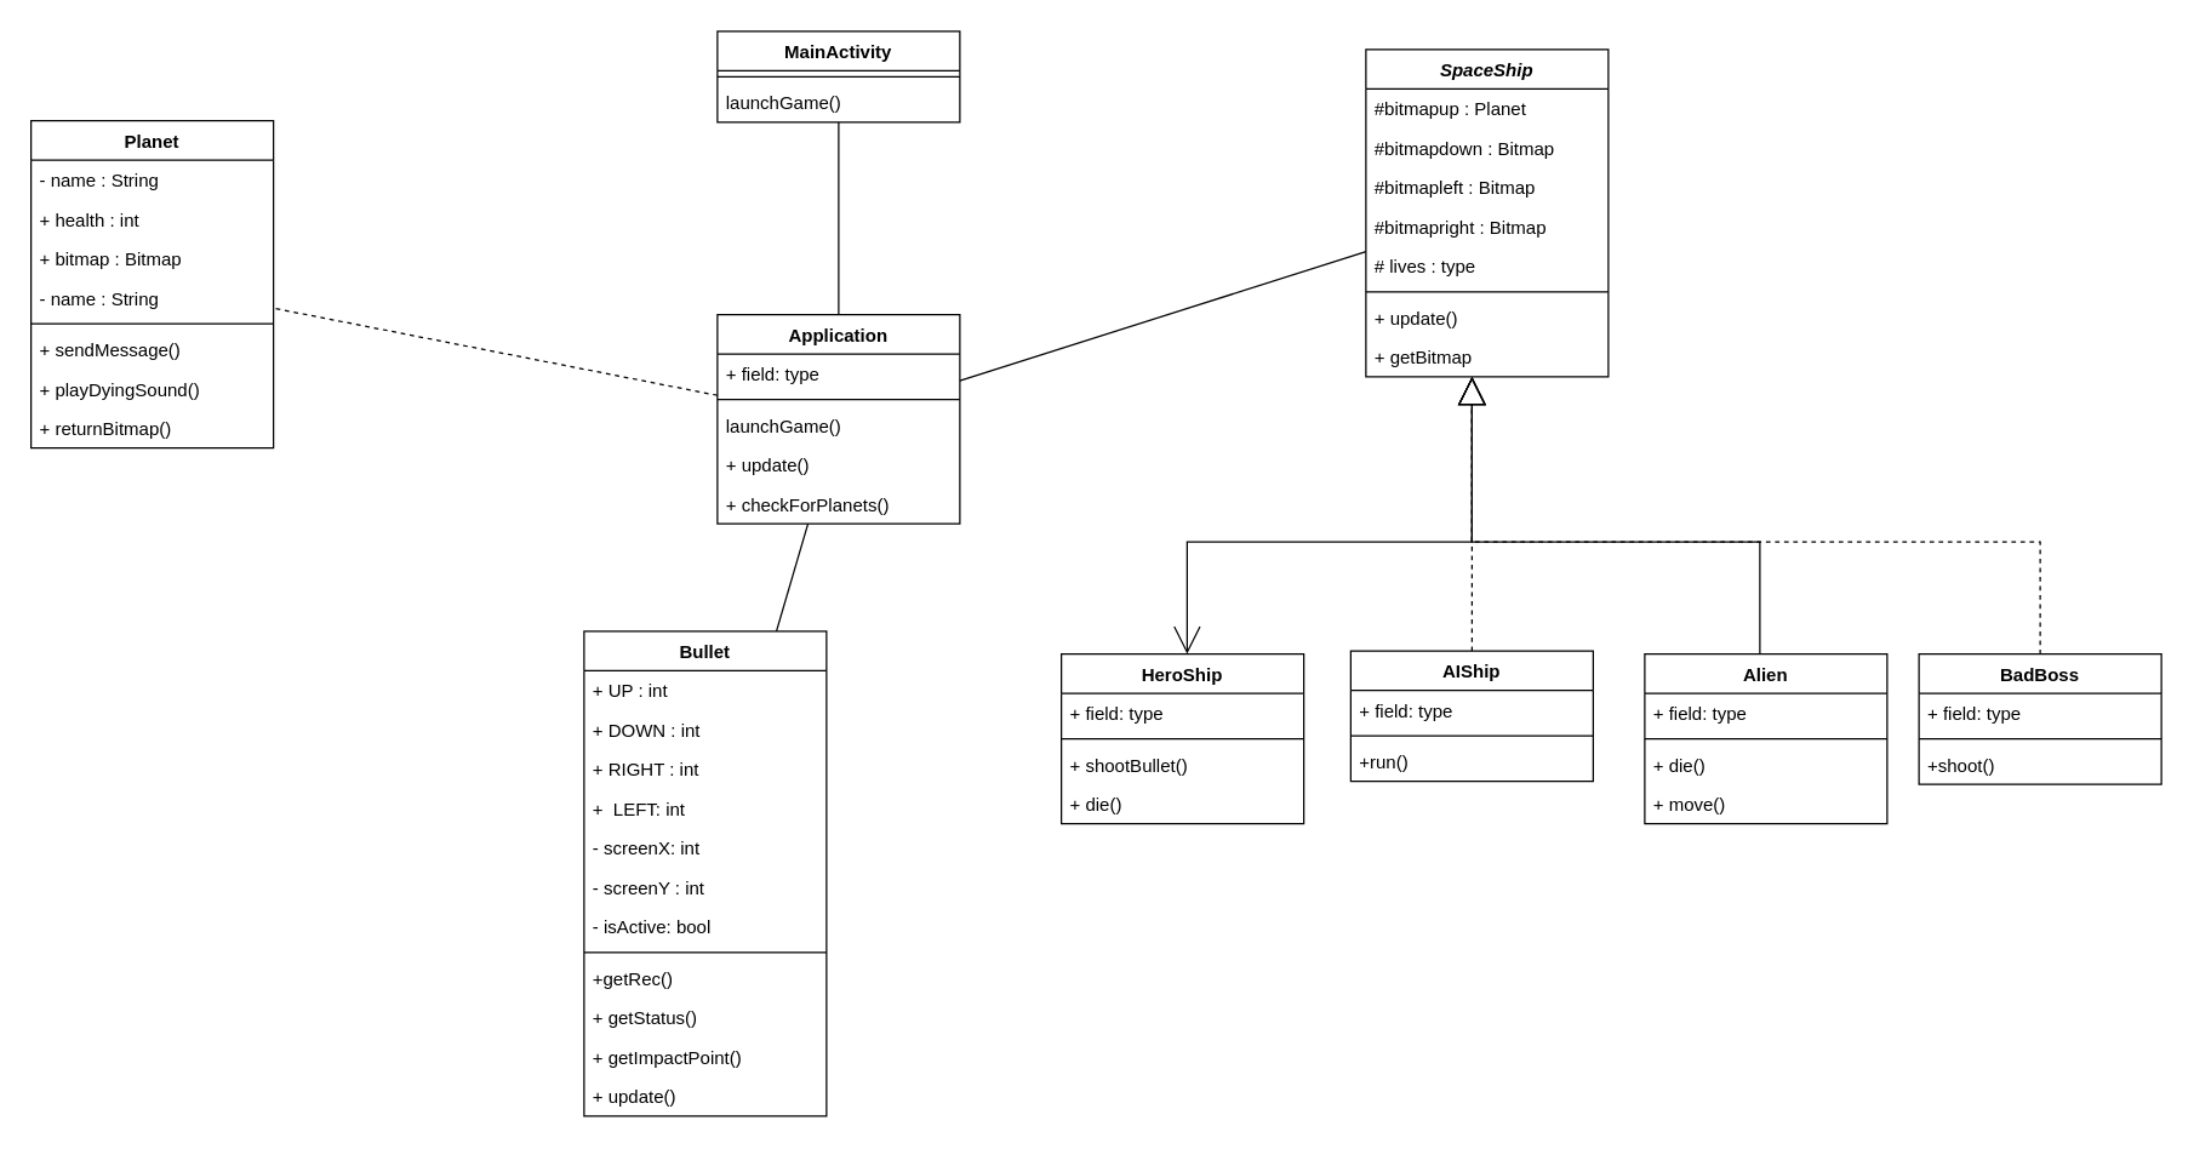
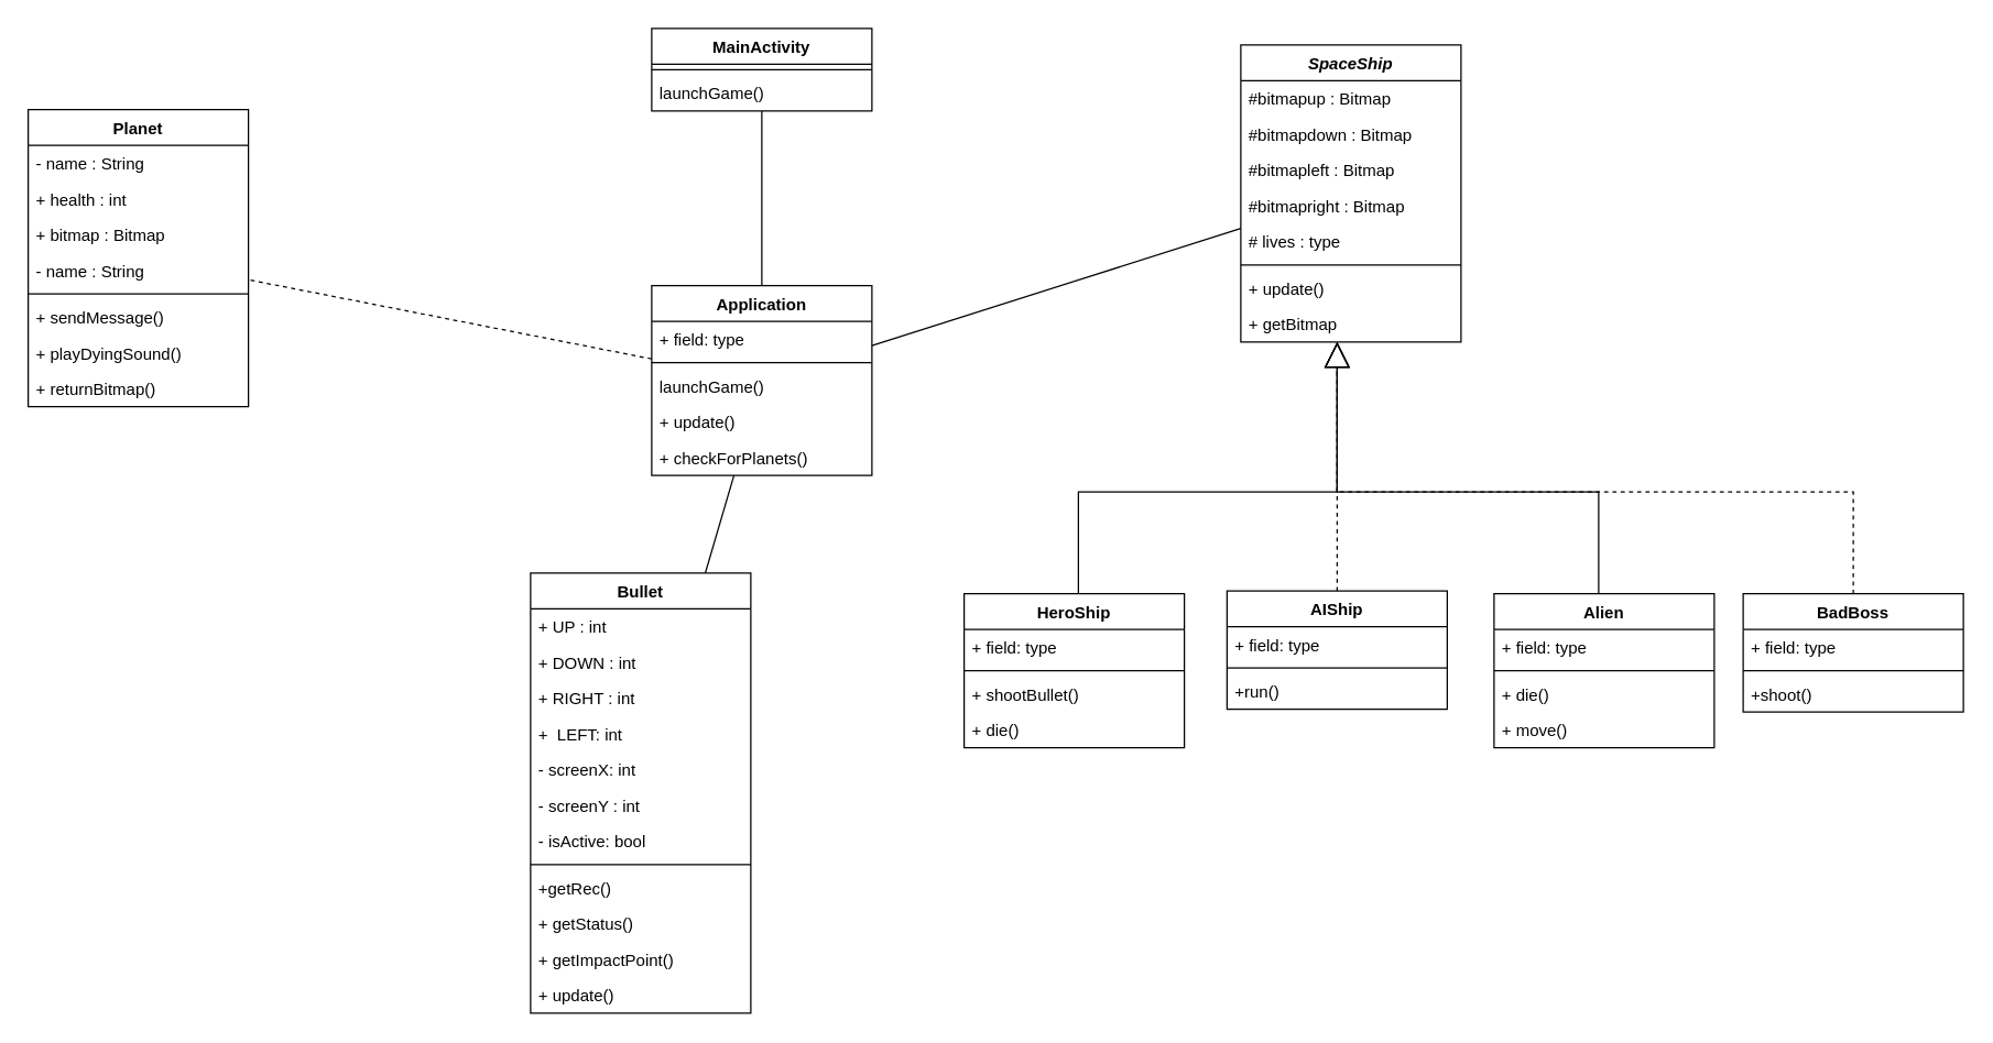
  <mxCell id="0" />
  <mxCell id="1" parent="0" />
  <mxCell id="2" value="" style="rounded=0;orthogonalLoop=1;jettySize=auto;html=1;endArrow=none;endFill=0;" edge="1" parent="1" source="3" target="8"><mxGeometry relative="1" as="geometry" /></mxCell>
  <mxCell id="3" value="MainActivity" style="swimlane;fontStyle=1;align=center;verticalAlign=top;childLayout=stackLayout;horizontal=1;startSize=26;horizontalStack=0;resizeParent=1;resizeParentMax=0;resizeLast=0;collapsible=1;marginBottom=0;" vertex="1" parent="1"><mxGeometry x="473" y="20" width="160" height="60" as="geometry" /></mxCell>
  <mxCell id="4" value="" style="line;strokeWidth=1;fillColor=none;align=left;verticalAlign=middle;spacingTop=-1;spacingLeft=3;spacingRight=3;rotatable=0;labelPosition=right;points=[];portConstraint=eastwest;" vertex="1" parent="3"><mxGeometry y="26" width="160" height="8" as="geometry" /></mxCell>
  <mxCell id="5" value="launchGame()" style="text;strokeColor=none;fillColor=none;align=left;verticalAlign=top;spacingLeft=4;spacingRight=4;overflow=hidden;rotatable=0;points=[[0,0.5],[1,0.5]];portConstraint=eastwest;" vertex="1" parent="3"><mxGeometry y="34" width="160" height="26" as="geometry" /></mxCell>
  <mxCell id="6" value="" style="edgeStyle=none;rounded=0;orthogonalLoop=1;jettySize=auto;html=1;endArrow=none;endFill=0;" edge="1" parent="1" source="8" target="15"><mxGeometry relative="1" as="geometry" /></mxCell>
  <mxCell id="7" value="" style="rounded=0;orthogonalLoop=1;jettySize=auto;html=1;startArrow=none;startFill=0;endArrow=none;endFill=0;startSize=18;endSize=16;dashed=1;" edge="1" parent="1" source="8" target="45"><mxGeometry relative="1" as="geometry" /></mxCell>
  <mxCell id="8" value="Application" style="swimlane;fontStyle=1;align=center;verticalAlign=top;childLayout=stackLayout;horizontal=1;startSize=26;horizontalStack=0;resizeParent=1;resizeParentMax=0;resizeLast=0;collapsible=1;marginBottom=0;" vertex="1" parent="1"><mxGeometry x="473" y="207" width="160" height="138" as="geometry" /></mxCell>
  <mxCell id="9" value="+ field: type" style="text;strokeColor=none;fillColor=none;align=left;verticalAlign=top;spacingLeft=4;spacingRight=4;overflow=hidden;rotatable=0;points=[[0,0.5],[1,0.5]];portConstraint=eastwest;" vertex="1" parent="8"><mxGeometry y="26" width="160" height="26" as="geometry" /></mxCell>
  <mxCell id="10" value="" style="line;strokeWidth=1;fillColor=none;align=left;verticalAlign=middle;spacingTop=-1;spacingLeft=3;spacingRight=3;rotatable=0;labelPosition=right;points=[];portConstraint=eastwest;" vertex="1" parent="8"><mxGeometry y="52" width="160" height="8" as="geometry" /></mxCell>
  <mxCell id="11" value="launchGame()" style="text;strokeColor=none;fillColor=none;align=left;verticalAlign=top;spacingLeft=4;spacingRight=4;overflow=hidden;rotatable=0;points=[[0,0.5],[1,0.5]];portConstraint=eastwest;" vertex="1" parent="8"><mxGeometry y="60" width="160" height="26" as="geometry" /></mxCell>
  <mxCell id="12" value="+ update()" style="text;strokeColor=none;fillColor=none;align=left;verticalAlign=top;spacingLeft=4;spacingRight=4;overflow=hidden;rotatable=0;points=[[0,0.5],[1,0.5]];portConstraint=eastwest;" vertex="1" parent="8"><mxGeometry y="86" width="160" height="26" as="geometry" /></mxCell>
  <mxCell id="13" value="+ checkForPlanets()" style="text;strokeColor=none;fillColor=none;align=left;verticalAlign=top;spacingLeft=4;spacingRight=4;overflow=hidden;rotatable=0;points=[[0,0.5],[1,0.5]];portConstraint=eastwest;" vertex="1" parent="8"><mxGeometry y="112" width="160" height="26" as="geometry" /></mxCell>
- <mxCell id="14" value="" style="edgeStyle=orthogonalEdgeStyle;rounded=0;orthogonalLoop=1;jettySize=auto;html=1;endArrow=open;endFill=0;startArrow=block;startFill=0;endSize=16;startSize=16;" edge="1" parent="1" source="15" target="24"><mxGeometry relative="1" as="geometry"><mxPoint x="971" y="301" as="sourcePoint" /><Array as="points"><mxPoint x="971" y="357" /><mxPoint x="783" y="357" /></Array></mxGeometry></mxCell>
+ <mxCell id="14" value="" style="edgeStyle=orthogonalEdgeStyle;rounded=0;orthogonalLoop=1;jettySize=auto;html=1;endArrow=none;endFill=0;startArrow=block;startFill=0;endSize=16;startSize=16;" edge="1" parent="1" source="15" target="24"><mxGeometry relative="1" as="geometry"><mxPoint x="971" y="301" as="sourcePoint" /><Array as="points"><mxPoint x="971" y="357" /><mxPoint x="783" y="357" /></Array></mxGeometry></mxCell>
  <mxCell id="15" value="SpaceShip" style="swimlane;fontStyle=3;align=center;verticalAlign=top;childLayout=stackLayout;horizontal=1;startSize=26;horizontalStack=0;resizeParent=1;resizeParentMax=0;resizeLast=0;collapsible=1;marginBottom=0;" vertex="1" parent="1"><mxGeometry x="901" y="32" width="160" height="216" as="geometry" /></mxCell>
- <mxCell id="16" value="#bitmapup : Planet&#10;" style="text;strokeColor=none;fillColor=none;align=left;verticalAlign=top;spacingLeft=4;spacingRight=4;overflow=hidden;rotatable=0;points=[[0,0.5],[1,0.5]];portConstraint=eastwest;" vertex="1" parent="15"><mxGeometry y="26" width="160" height="26" as="geometry" /></mxCell>
+ <mxCell id="16" value="#bitmapup : Bitmap&#10;" style="text;strokeColor=none;fillColor=none;align=left;verticalAlign=top;spacingLeft=4;spacingRight=4;overflow=hidden;rotatable=0;points=[[0,0.5],[1,0.5]];portConstraint=eastwest;" vertex="1" parent="15"><mxGeometry y="26" width="160" height="26" as="geometry" /></mxCell>
  <mxCell id="17" value="#bitmapdown : Bitmap" style="text;strokeColor=none;fillColor=none;align=left;verticalAlign=top;spacingLeft=4;spacingRight=4;overflow=hidden;rotatable=0;points=[[0,0.5],[1,0.5]];portConstraint=eastwest;" vertex="1" parent="15"><mxGeometry y="52" width="160" height="26" as="geometry" /></mxCell>
  <mxCell id="18" value="#bitmapleft : Bitmap" style="text;strokeColor=none;fillColor=none;align=left;verticalAlign=top;spacingLeft=4;spacingRight=4;overflow=hidden;rotatable=0;points=[[0,0.5],[1,0.5]];portConstraint=eastwest;" vertex="1" parent="15"><mxGeometry y="78" width="160" height="26" as="geometry" /></mxCell>
  <mxCell id="19" value="#bitmapright : Bitmap" style="text;strokeColor=none;fillColor=none;align=left;verticalAlign=top;spacingLeft=4;spacingRight=4;overflow=hidden;rotatable=0;points=[[0,0.5],[1,0.5]];portConstraint=eastwest;" vertex="1" parent="15"><mxGeometry y="104" width="160" height="26" as="geometry" /></mxCell>
  <mxCell id="20" value="# lives : type" style="text;strokeColor=none;fillColor=none;align=left;verticalAlign=top;spacingLeft=4;spacingRight=4;overflow=hidden;rotatable=0;points=[[0,0.5],[1,0.5]];portConstraint=eastwest;" vertex="1" parent="15"><mxGeometry y="130" width="160" height="26" as="geometry" /></mxCell>
  <mxCell id="21" value="" style="line;strokeWidth=1;fillColor=none;align=left;verticalAlign=middle;spacingTop=-1;spacingLeft=3;spacingRight=3;rotatable=0;labelPosition=right;points=[];portConstraint=eastwest;" vertex="1" parent="15"><mxGeometry y="156" width="160" height="8" as="geometry" /></mxCell>
  <mxCell id="22" value="+ update()" style="text;strokeColor=none;fillColor=none;align=left;verticalAlign=top;spacingLeft=4;spacingRight=4;overflow=hidden;rotatable=0;points=[[0,0.5],[1,0.5]];portConstraint=eastwest;" vertex="1" parent="15"><mxGeometry y="164" width="160" height="26" as="geometry" /></mxCell>
  <mxCell id="23" value="+ getBitmap" style="text;strokeColor=none;fillColor=none;align=left;verticalAlign=top;spacingLeft=4;spacingRight=4;overflow=hidden;rotatable=0;points=[[0,0.5],[1,0.5]];portConstraint=eastwest;" vertex="1" parent="15"><mxGeometry y="190" width="160" height="26" as="geometry" /></mxCell>
  <mxCell id="24" value="HeroShip" style="swimlane;fontStyle=1;align=center;verticalAlign=top;childLayout=stackLayout;horizontal=1;startSize=26;horizontalStack=0;resizeParent=1;resizeParentMax=0;resizeLast=0;collapsible=1;marginBottom=0;" vertex="1" parent="1"><mxGeometry x="700" y="431" width="160" height="112" as="geometry" /></mxCell>
  <mxCell id="25" value="+ field: type" style="text;strokeColor=none;fillColor=none;align=left;verticalAlign=top;spacingLeft=4;spacingRight=4;overflow=hidden;rotatable=0;points=[[0,0.5],[1,0.5]];portConstraint=eastwest;" vertex="1" parent="24"><mxGeometry y="26" width="160" height="26" as="geometry" /></mxCell>
  <mxCell id="26" value="" style="line;strokeWidth=1;fillColor=none;align=left;verticalAlign=middle;spacingTop=-1;spacingLeft=3;spacingRight=3;rotatable=0;labelPosition=right;points=[];portConstraint=eastwest;" vertex="1" parent="24"><mxGeometry y="52" width="160" height="8" as="geometry" /></mxCell>
  <mxCell id="27" value="+ shootBullet()" style="text;strokeColor=none;fillColor=none;align=left;verticalAlign=top;spacingLeft=4;spacingRight=4;overflow=hidden;rotatable=0;points=[[0,0.5],[1,0.5]];portConstraint=eastwest;" vertex="1" parent="24"><mxGeometry y="60" width="160" height="26" as="geometry" /></mxCell>
  <mxCell id="28" value="+ die()" style="text;strokeColor=none;fillColor=none;align=left;verticalAlign=top;spacingLeft=4;spacingRight=4;overflow=hidden;rotatable=0;points=[[0,0.5],[1,0.5]];portConstraint=eastwest;" vertex="1" parent="24"><mxGeometry y="86" width="160" height="26" as="geometry" /></mxCell>
  <mxCell id="29" style="edgeStyle=orthogonalEdgeStyle;rounded=0;orthogonalLoop=1;jettySize=auto;html=1;startArrow=none;startFill=0;endArrow=block;endFill=0;startSize=16;endSize=16;dashed=1;" edge="1" parent="1" source="30" target="15"><mxGeometry relative="1" as="geometry"><mxPoint x="971" y="300.5" as="targetPoint" /><Array as="points"><mxPoint x="971" y="318" /><mxPoint x="971" y="318" /></Array></mxGeometry></mxCell>
  <mxCell id="30" value="AIShip" style="swimlane;fontStyle=1;align=center;verticalAlign=top;childLayout=stackLayout;horizontal=1;startSize=26;horizontalStack=0;resizeParent=1;resizeParentMax=0;resizeLast=0;collapsible=1;marginBottom=0;" vertex="1" parent="1"><mxGeometry x="891" y="429" width="160" height="86" as="geometry" /></mxCell>
  <mxCell id="31" value="+ field: type" style="text;strokeColor=none;fillColor=none;align=left;verticalAlign=top;spacingLeft=4;spacingRight=4;overflow=hidden;rotatable=0;points=[[0,0.5],[1,0.5]];portConstraint=eastwest;" vertex="1" parent="30"><mxGeometry y="26" width="160" height="26" as="geometry" /></mxCell>
  <mxCell id="32" value="" style="line;strokeWidth=1;fillColor=none;align=left;verticalAlign=middle;spacingTop=-1;spacingLeft=3;spacingRight=3;rotatable=0;labelPosition=right;points=[];portConstraint=eastwest;" vertex="1" parent="30"><mxGeometry y="52" width="160" height="8" as="geometry" /></mxCell>
  <mxCell id="33" value="+run()" style="text;strokeColor=none;fillColor=none;align=left;verticalAlign=top;spacingLeft=4;spacingRight=4;overflow=hidden;rotatable=0;points=[[0,0.5],[1,0.5]];portConstraint=eastwest;" vertex="1" parent="30"><mxGeometry y="60" width="160" height="26" as="geometry" /></mxCell>
  <mxCell id="34" style="edgeStyle=orthogonalEdgeStyle;rounded=0;orthogonalLoop=1;jettySize=auto;html=1;startArrow=none;startFill=0;endArrow=block;endFill=0;startSize=18;endSize=16;" edge="1" parent="1" source="35" target="15"><mxGeometry relative="1" as="geometry"><Array as="points"><mxPoint x="1161" y="357" /><mxPoint x="971" y="357" /></Array></mxGeometry></mxCell>
  <mxCell id="35" value="Alien" style="swimlane;fontStyle=1;align=center;verticalAlign=top;childLayout=stackLayout;horizontal=1;startSize=26;horizontalStack=0;resizeParent=1;resizeParentMax=0;resizeLast=0;collapsible=1;marginBottom=0;" vertex="1" parent="1"><mxGeometry x="1085" y="431" width="160" height="112" as="geometry" /></mxCell>
  <mxCell id="36" value="+ field: type" style="text;strokeColor=none;fillColor=none;align=left;verticalAlign=top;spacingLeft=4;spacingRight=4;overflow=hidden;rotatable=0;points=[[0,0.5],[1,0.5]];portConstraint=eastwest;" vertex="1" parent="35"><mxGeometry y="26" width="160" height="26" as="geometry" /></mxCell>
  <mxCell id="37" value="" style="line;strokeWidth=1;fillColor=none;align=left;verticalAlign=middle;spacingTop=-1;spacingLeft=3;spacingRight=3;rotatable=0;labelPosition=right;points=[];portConstraint=eastwest;" vertex="1" parent="35"><mxGeometry y="52" width="160" height="8" as="geometry" /></mxCell>
  <mxCell id="38" value="+ die()" style="text;strokeColor=none;fillColor=none;align=left;verticalAlign=top;spacingLeft=4;spacingRight=4;overflow=hidden;rotatable=0;points=[[0,0.5],[1,0.5]];portConstraint=eastwest;" vertex="1" parent="35"><mxGeometry y="60" width="160" height="26" as="geometry" /></mxCell>
  <mxCell id="39" value="+ move()" style="text;strokeColor=none;fillColor=none;align=left;verticalAlign=top;spacingLeft=4;spacingRight=4;overflow=hidden;rotatable=0;points=[[0,0.5],[1,0.5]];portConstraint=eastwest;" vertex="1" parent="35"><mxGeometry y="86" width="160" height="26" as="geometry" /></mxCell>
  <mxCell id="40" style="edgeStyle=orthogonalEdgeStyle;rounded=0;orthogonalLoop=1;jettySize=auto;html=1;startArrow=none;startFill=0;endArrow=block;endFill=0;startSize=16;endSize=16;dashed=1;" edge="1" parent="1" source="41" target="15"><mxGeometry relative="1" as="geometry"><Array as="points"><mxPoint x="1346" y="357" /><mxPoint x="971" y="357" /></Array></mxGeometry></mxCell>
  <mxCell id="41" value="BadBoss" style="swimlane;fontStyle=1;align=center;verticalAlign=top;childLayout=stackLayout;horizontal=1;startSize=26;horizontalStack=0;resizeParent=1;resizeParentMax=0;resizeLast=0;collapsible=1;marginBottom=0;" vertex="1" parent="1"><mxGeometry x="1266" y="431" width="160" height="86" as="geometry" /></mxCell>
  <mxCell id="42" value="+ field: type" style="text;strokeColor=none;fillColor=none;align=left;verticalAlign=top;spacingLeft=4;spacingRight=4;overflow=hidden;rotatable=0;points=[[0,0.5],[1,0.5]];portConstraint=eastwest;" vertex="1" parent="41"><mxGeometry y="26" width="160" height="26" as="geometry" /></mxCell>
  <mxCell id="43" value="" style="line;strokeWidth=1;fillColor=none;align=left;verticalAlign=middle;spacingTop=-1;spacingLeft=3;spacingRight=3;rotatable=0;labelPosition=right;points=[];portConstraint=eastwest;" vertex="1" parent="41"><mxGeometry y="52" width="160" height="8" as="geometry" /></mxCell>
  <mxCell id="44" value="+shoot()" style="text;strokeColor=none;fillColor=none;align=left;verticalAlign=top;spacingLeft=4;spacingRight=4;overflow=hidden;rotatable=0;points=[[0,0.5],[1,0.5]];portConstraint=eastwest;" vertex="1" parent="41"><mxGeometry y="60" width="160" height="26" as="geometry" /></mxCell>
  <mxCell id="45" value="Planet" style="swimlane;fontStyle=1;align=center;verticalAlign=top;childLayout=stackLayout;horizontal=1;startSize=26;horizontalStack=0;resizeParent=1;resizeParentMax=0;resizeLast=0;collapsible=1;marginBottom=0;" vertex="1" parent="1"><mxGeometry x="20" y="79" width="160" height="216" as="geometry" /></mxCell>
  <mxCell id="46" value="- name : String" style="text;strokeColor=none;fillColor=none;align=left;verticalAlign=top;spacingLeft=4;spacingRight=4;overflow=hidden;rotatable=0;points=[[0,0.5],[1,0.5]];portConstraint=eastwest;" vertex="1" parent="45"><mxGeometry y="26" width="160" height="26" as="geometry" /></mxCell>
  <mxCell id="47" value="+ health : int" style="text;strokeColor=none;fillColor=none;align=left;verticalAlign=top;spacingLeft=4;spacingRight=4;overflow=hidden;rotatable=0;points=[[0,0.5],[1,0.5]];portConstraint=eastwest;" vertex="1" parent="45"><mxGeometry y="52" width="160" height="26" as="geometry" /></mxCell>
  <mxCell id="48" value="+ bitmap : Bitmap" style="text;strokeColor=none;fillColor=none;align=left;verticalAlign=top;spacingLeft=4;spacingRight=4;overflow=hidden;rotatable=0;points=[[0,0.5],[1,0.5]];portConstraint=eastwest;" vertex="1" parent="45"><mxGeometry y="78" width="160" height="26" as="geometry" /></mxCell>
  <mxCell id="49" value="- name : String" style="text;strokeColor=none;fillColor=none;align=left;verticalAlign=top;spacingLeft=4;spacingRight=4;overflow=hidden;rotatable=0;points=[[0,0.5],[1,0.5]];portConstraint=eastwest;" vertex="1" parent="45"><mxGeometry y="104" width="160" height="26" as="geometry" /></mxCell>
  <mxCell id="50" value="" style="line;strokeWidth=1;fillColor=none;align=left;verticalAlign=middle;spacingTop=-1;spacingLeft=3;spacingRight=3;rotatable=0;labelPosition=right;points=[];portConstraint=eastwest;" vertex="1" parent="45"><mxGeometry y="130" width="160" height="8" as="geometry" /></mxCell>
  <mxCell id="51" value="+ sendMessage()" style="text;strokeColor=none;fillColor=none;align=left;verticalAlign=top;spacingLeft=4;spacingRight=4;overflow=hidden;rotatable=0;points=[[0,0.5],[1,0.5]];portConstraint=eastwest;" vertex="1" parent="45"><mxGeometry y="138" width="160" height="26" as="geometry" /></mxCell>
  <mxCell id="52" value="+ playDyingSound()" style="text;strokeColor=none;fillColor=none;align=left;verticalAlign=top;spacingLeft=4;spacingRight=4;overflow=hidden;rotatable=0;points=[[0,0.5],[1,0.5]];portConstraint=eastwest;" vertex="1" parent="45"><mxGeometry y="164" width="160" height="26" as="geometry" /></mxCell>
  <mxCell id="53" value="+ returnBitmap()" style="text;strokeColor=none;fillColor=none;align=left;verticalAlign=top;spacingLeft=4;spacingRight=4;overflow=hidden;rotatable=0;points=[[0,0.5],[1,0.5]];portConstraint=eastwest;" vertex="1" parent="45"><mxGeometry y="190" width="160" height="26" as="geometry" /></mxCell>
  <mxCell id="54" style="edgeStyle=none;rounded=0;orthogonalLoop=1;jettySize=auto;html=1;startArrow=none;startFill=0;endArrow=none;endFill=0;startSize=18;endSize=16;" edge="1" parent="1" source="55" target="8"><mxGeometry relative="1" as="geometry" /></mxCell>
  <mxCell id="55" value="Bullet" style="swimlane;fontStyle=1;align=center;verticalAlign=top;childLayout=stackLayout;horizontal=1;startSize=26;horizontalStack=0;resizeParent=1;resizeParentMax=0;resizeLast=0;collapsible=1;marginBottom=0;" vertex="1" parent="1"><mxGeometry x="385" y="416" width="160" height="320" as="geometry" /></mxCell>
  <mxCell id="56" value="+ UP : int" style="text;strokeColor=none;fillColor=none;align=left;verticalAlign=top;spacingLeft=4;spacingRight=4;overflow=hidden;rotatable=0;points=[[0,0.5],[1,0.5]];portConstraint=eastwest;" vertex="1" parent="55"><mxGeometry y="26" width="160" height="26" as="geometry" /></mxCell>
  <mxCell id="57" value="+ DOWN : int" style="text;strokeColor=none;fillColor=none;align=left;verticalAlign=top;spacingLeft=4;spacingRight=4;overflow=hidden;rotatable=0;points=[[0,0.5],[1,0.5]];portConstraint=eastwest;" vertex="1" parent="55"><mxGeometry y="52" width="160" height="26" as="geometry" /></mxCell>
  <mxCell id="58" value="+ RIGHT : int" style="text;strokeColor=none;fillColor=none;align=left;verticalAlign=top;spacingLeft=4;spacingRight=4;overflow=hidden;rotatable=0;points=[[0,0.5],[1,0.5]];portConstraint=eastwest;" vertex="1" parent="55"><mxGeometry y="78" width="160" height="26" as="geometry" /></mxCell>
  <mxCell id="59" value="+  LEFT: int" style="text;strokeColor=none;fillColor=none;align=left;verticalAlign=top;spacingLeft=4;spacingRight=4;overflow=hidden;rotatable=0;points=[[0,0.5],[1,0.5]];portConstraint=eastwest;" vertex="1" parent="55"><mxGeometry y="104" width="160" height="26" as="geometry" /></mxCell>
  <mxCell id="60" value="- screenX: int" style="text;strokeColor=none;fillColor=none;align=left;verticalAlign=top;spacingLeft=4;spacingRight=4;overflow=hidden;rotatable=0;points=[[0,0.5],[1,0.5]];portConstraint=eastwest;" vertex="1" parent="55"><mxGeometry y="130" width="160" height="26" as="geometry" /></mxCell>
  <mxCell id="61" value="- screenY : int" style="text;strokeColor=none;fillColor=none;align=left;verticalAlign=top;spacingLeft=4;spacingRight=4;overflow=hidden;rotatable=0;points=[[0,0.5],[1,0.5]];portConstraint=eastwest;" vertex="1" parent="55"><mxGeometry y="156" width="160" height="26" as="geometry" /></mxCell>
  <mxCell id="62" value="- isActive: bool" style="text;strokeColor=none;fillColor=none;align=left;verticalAlign=top;spacingLeft=4;spacingRight=4;overflow=hidden;rotatable=0;points=[[0,0.5],[1,0.5]];portConstraint=eastwest;" vertex="1" parent="55"><mxGeometry y="182" width="160" height="26" as="geometry" /></mxCell>
  <mxCell id="63" value="" style="line;strokeWidth=1;fillColor=none;align=left;verticalAlign=middle;spacingTop=-1;spacingLeft=3;spacingRight=3;rotatable=0;labelPosition=right;points=[];portConstraint=eastwest;" vertex="1" parent="55"><mxGeometry y="208" width="160" height="8" as="geometry" /></mxCell>
  <mxCell id="64" value="+getRec()" style="text;strokeColor=none;fillColor=none;align=left;verticalAlign=top;spacingLeft=4;spacingRight=4;overflow=hidden;rotatable=0;points=[[0,0.5],[1,0.5]];portConstraint=eastwest;" vertex="1" parent="55"><mxGeometry y="216" width="160" height="26" as="geometry" /></mxCell>
  <mxCell id="65" value="+ getStatus()" style="text;strokeColor=none;fillColor=none;align=left;verticalAlign=top;spacingLeft=4;spacingRight=4;overflow=hidden;rotatable=0;points=[[0,0.5],[1,0.5]];portConstraint=eastwest;" vertex="1" parent="55"><mxGeometry y="242" width="160" height="26" as="geometry" /></mxCell>
  <mxCell id="66" value="+ getImpactPoint()" style="text;strokeColor=none;fillColor=none;align=left;verticalAlign=top;spacingLeft=4;spacingRight=4;overflow=hidden;rotatable=0;points=[[0,0.5],[1,0.5]];portConstraint=eastwest;" vertex="1" parent="55"><mxGeometry y="268" width="160" height="26" as="geometry" /></mxCell>
  <mxCell id="67" value="+ update()" style="text;strokeColor=none;fillColor=none;align=left;verticalAlign=top;spacingLeft=4;spacingRight=4;overflow=hidden;rotatable=0;points=[[0,0.5],[1,0.5]];portConstraint=eastwest;" vertex="1" parent="55"><mxGeometry y="294" width="160" height="26" as="geometry" /></mxCell>
